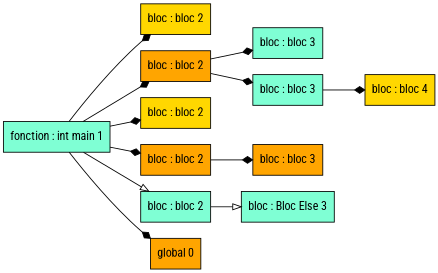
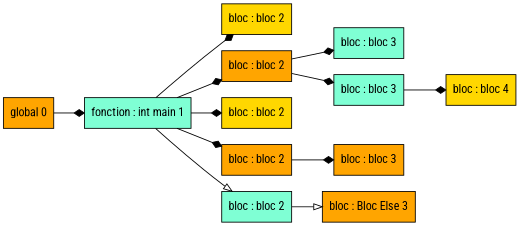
  digraph {
    fontname="Roboto Condensed"
    rankdir=LR
    node [fillcolor=orange fontname="Roboto Condensed" shape=record style=filled]
    edge [arrowhead=diamond fontname="Roboto Condensed"]
    n1 [fillcolor=gold label="{ bloc : bloc  2\n	}"]
    n2 [fillcolor=aquamarine label="{ bloc : bloc  3\n	}"]
    n3 [fillcolor=gold label="{ bloc : bloc  4\n	}"]
    n4 [fillcolor=aquamarine label="{ bloc : bloc  3\n	}"]
    n5 [label="{ bloc : bloc  2\n	}"]
    n6 [fillcolor=gold label="{ bloc : bloc  2\n	}"]
    n7 [label="{ bloc : bloc  3\n	}"]
    n8 [label="{ bloc : bloc  2\n	}"]
-   n9 [fillcolor=aquamarine label="{ bloc : Bloc Else  3\n	}"]
+   n9 [label="{ bloc : Bloc Else  3\n	}"]
    n10 [fillcolor=aquamarine label="{ bloc : bloc  2\n	}"]
    n11 [fillcolor=aquamarine label="{ fonction : int main 1\n	}"]
    n12 [label="{ global 0\n	}"]
    n4 -> n3
    n5 -> n2
    n5 -> n4
    n8 -> n7
    n10 -> n9 [arrowhead=onormal]
    n11 -> n1
    n11 -> n5
    n11 -> n6
    n11 -> n8
    n11 -> n10 [arrowhead=onormal]
-   n11 -> n12
+   n12 -> n11
  }
